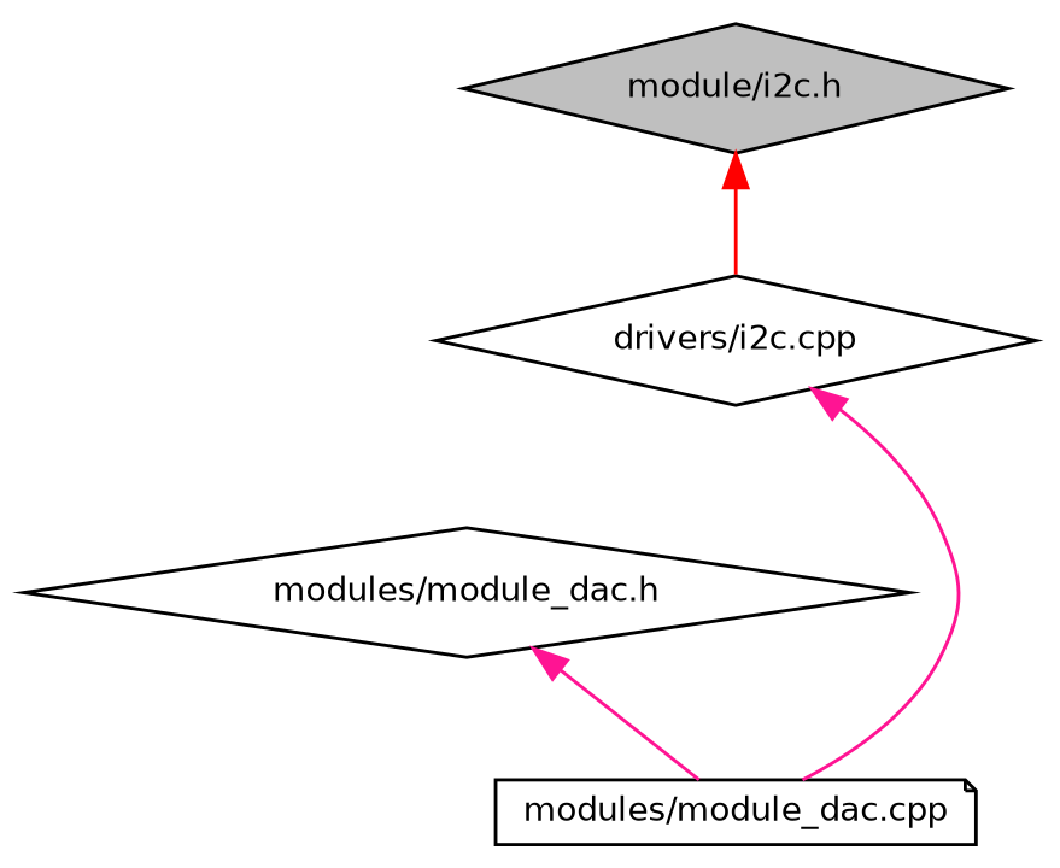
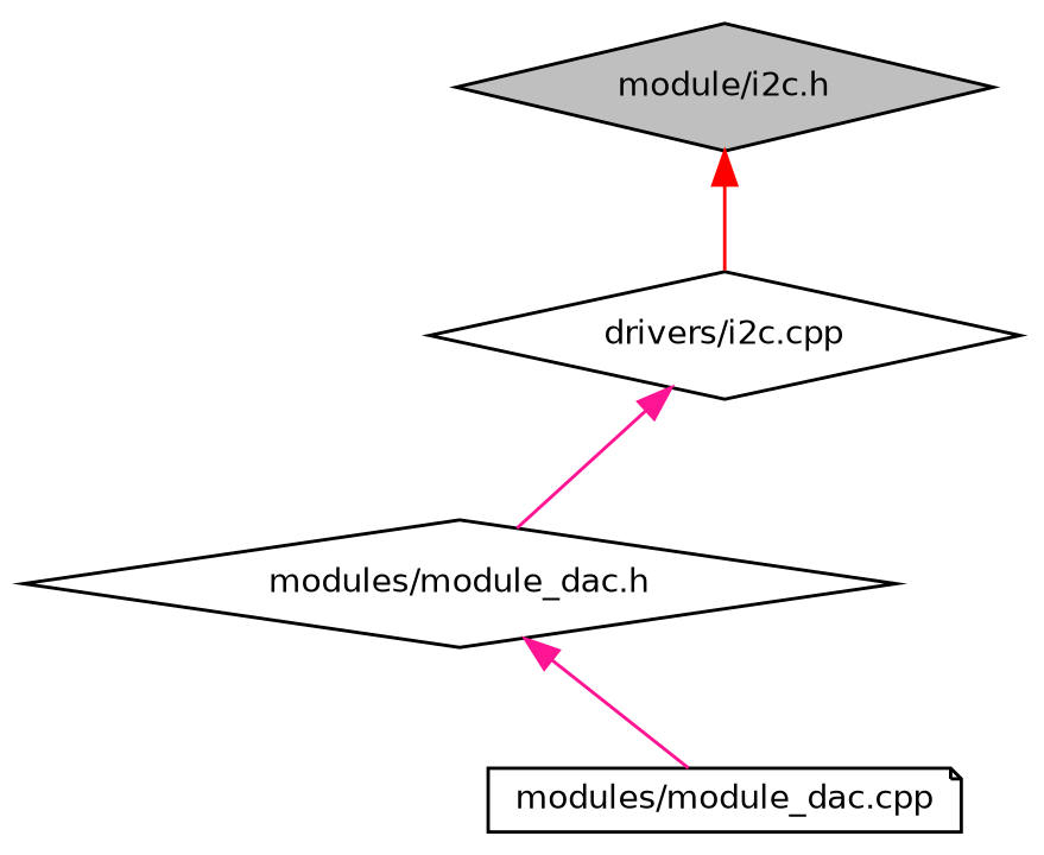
  digraph {
    node [color=black fillcolor=white fontname=Helvetica fontsize=10 shape=diamond style=filled]
    edge [color=deeppink dir=back fontname=Helvetica fontsize=10 labelfontname=Helvetica labelfontsize=10 style=solid]
    n1 [fillcolor=grey75 fontcolor=black height=0.2 label="module/i2c.h" width=0.4]
    n2 [height=0.2 label="drivers/i2c.cpp" width=0.4]
    n3 [height=0.2 label="modules/module_dac.h" width=0.4]
    n4 [height=0.2 label="modules/module_dac.cpp" shape=note width=0.4]
    n1 -> n2 [color=red]
-   n2 -> n4
+   n2 -> n3
    n3 -> n4
  }
